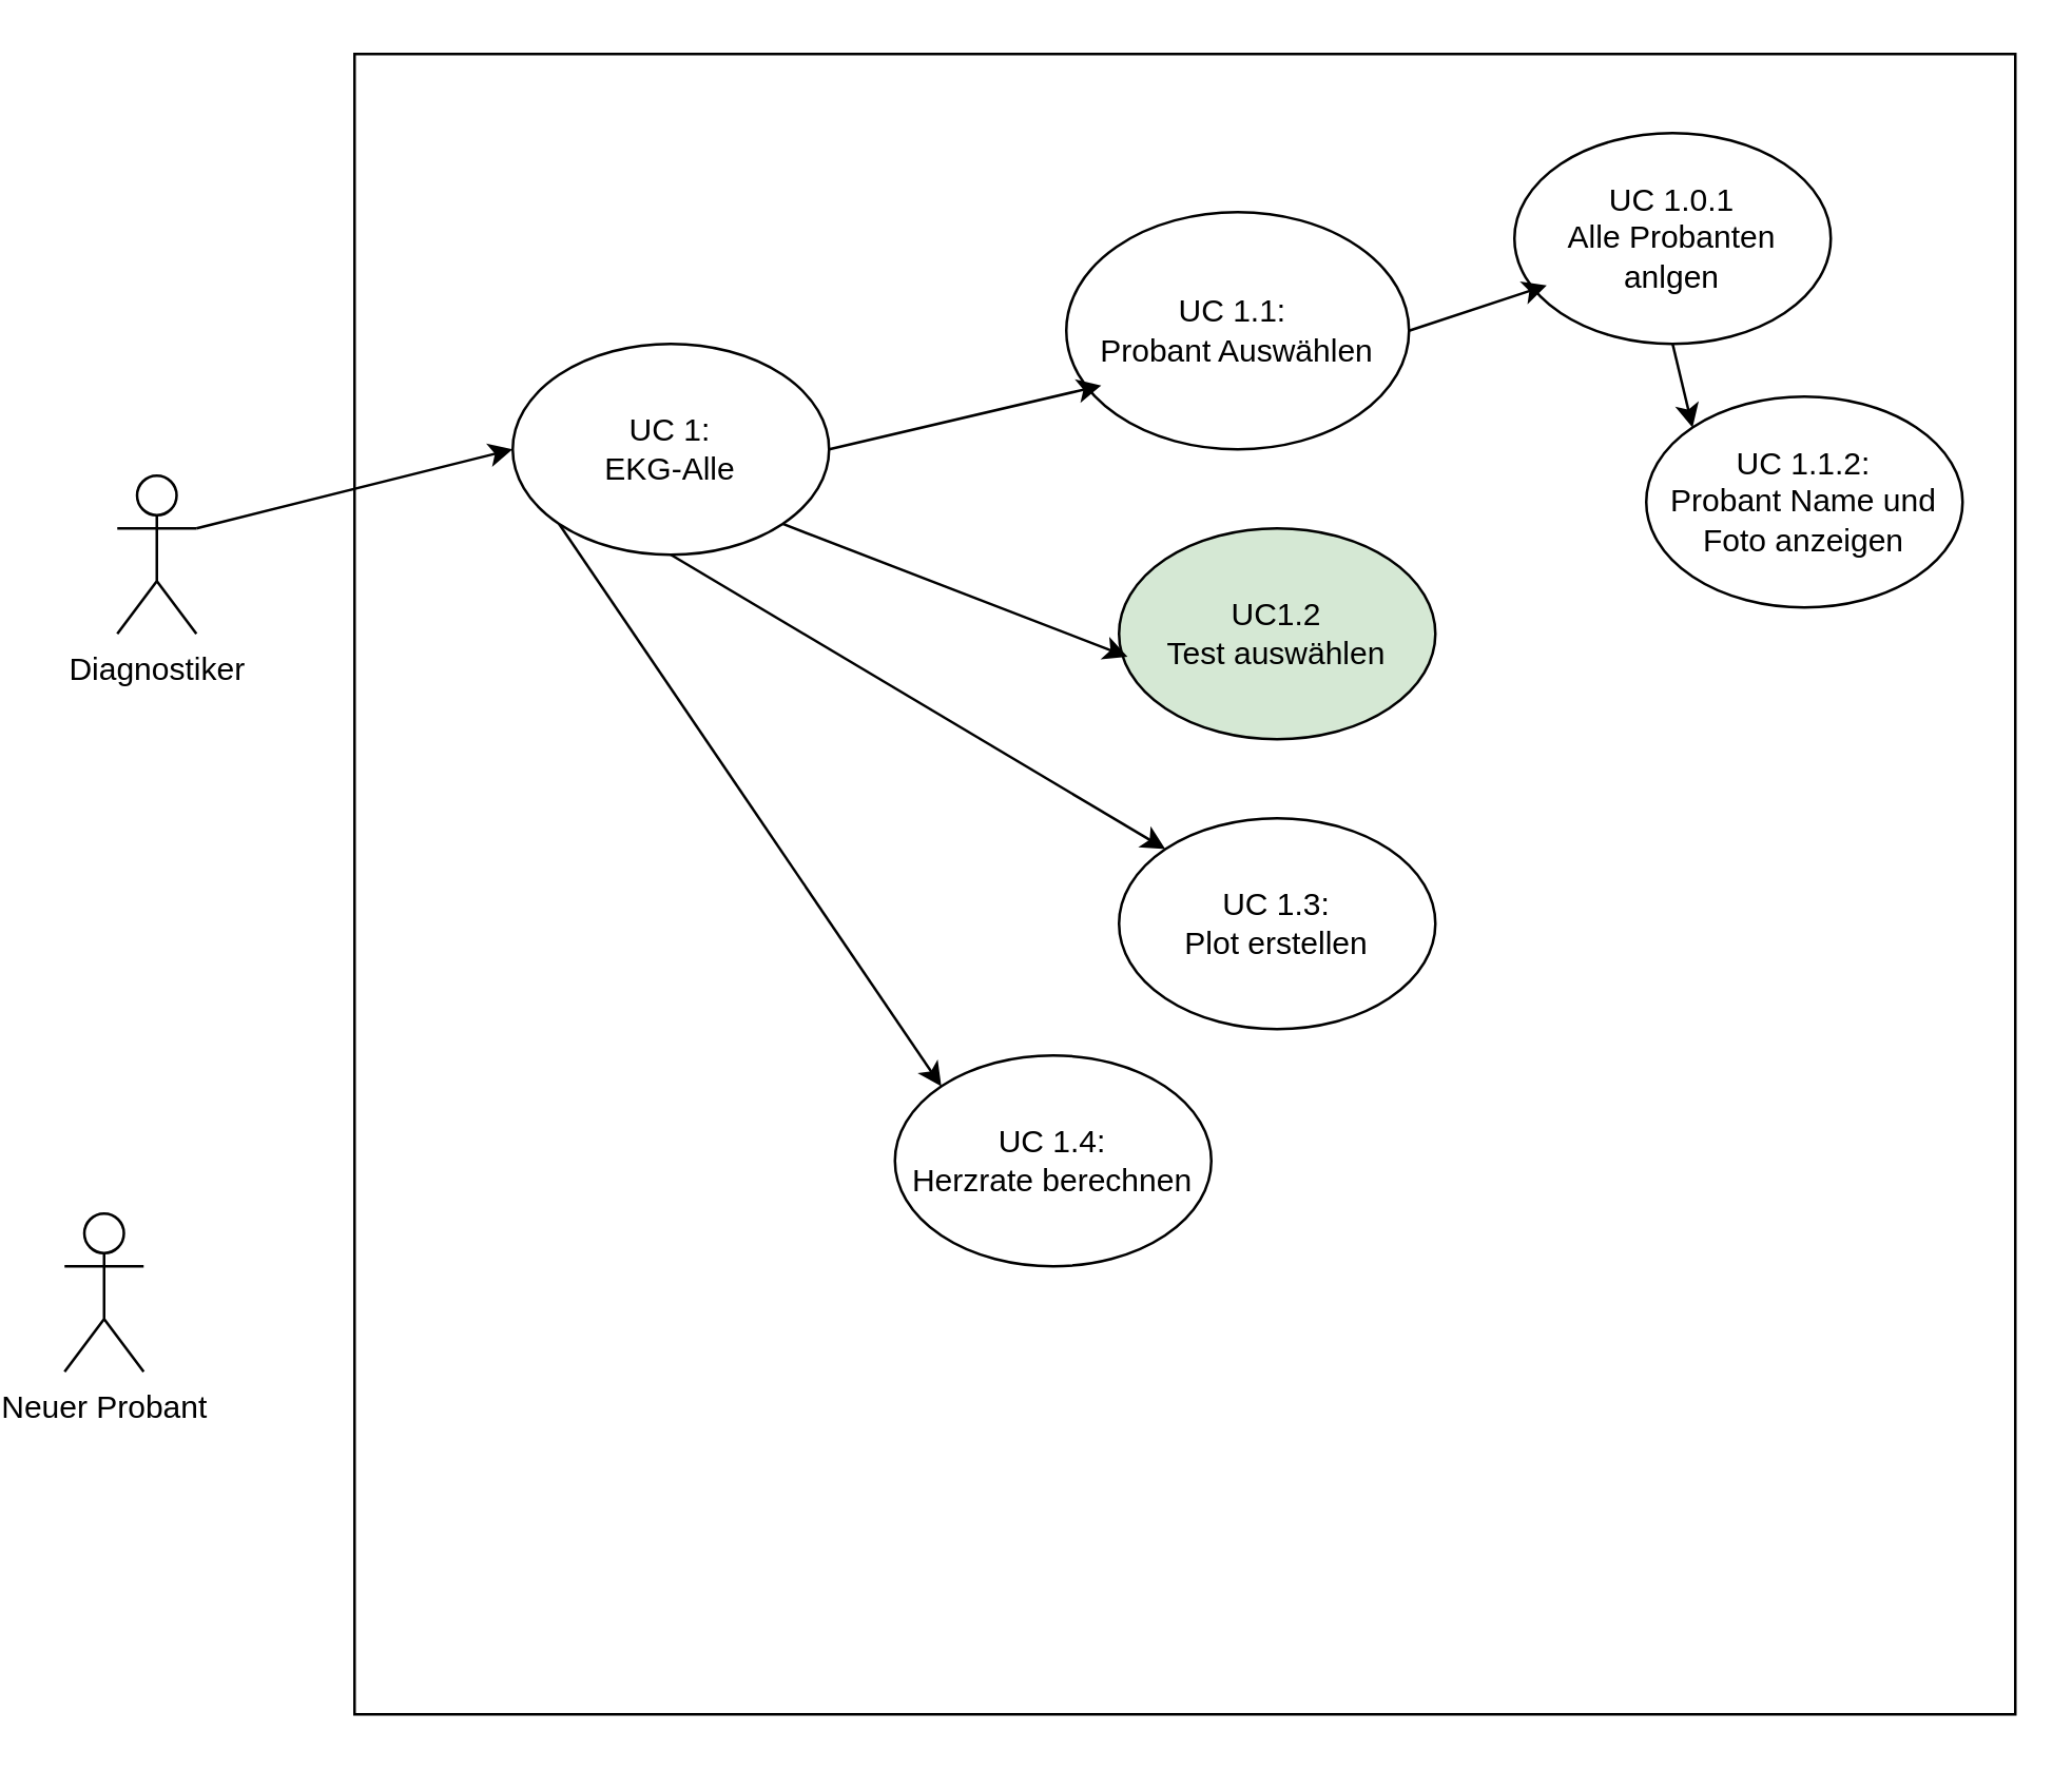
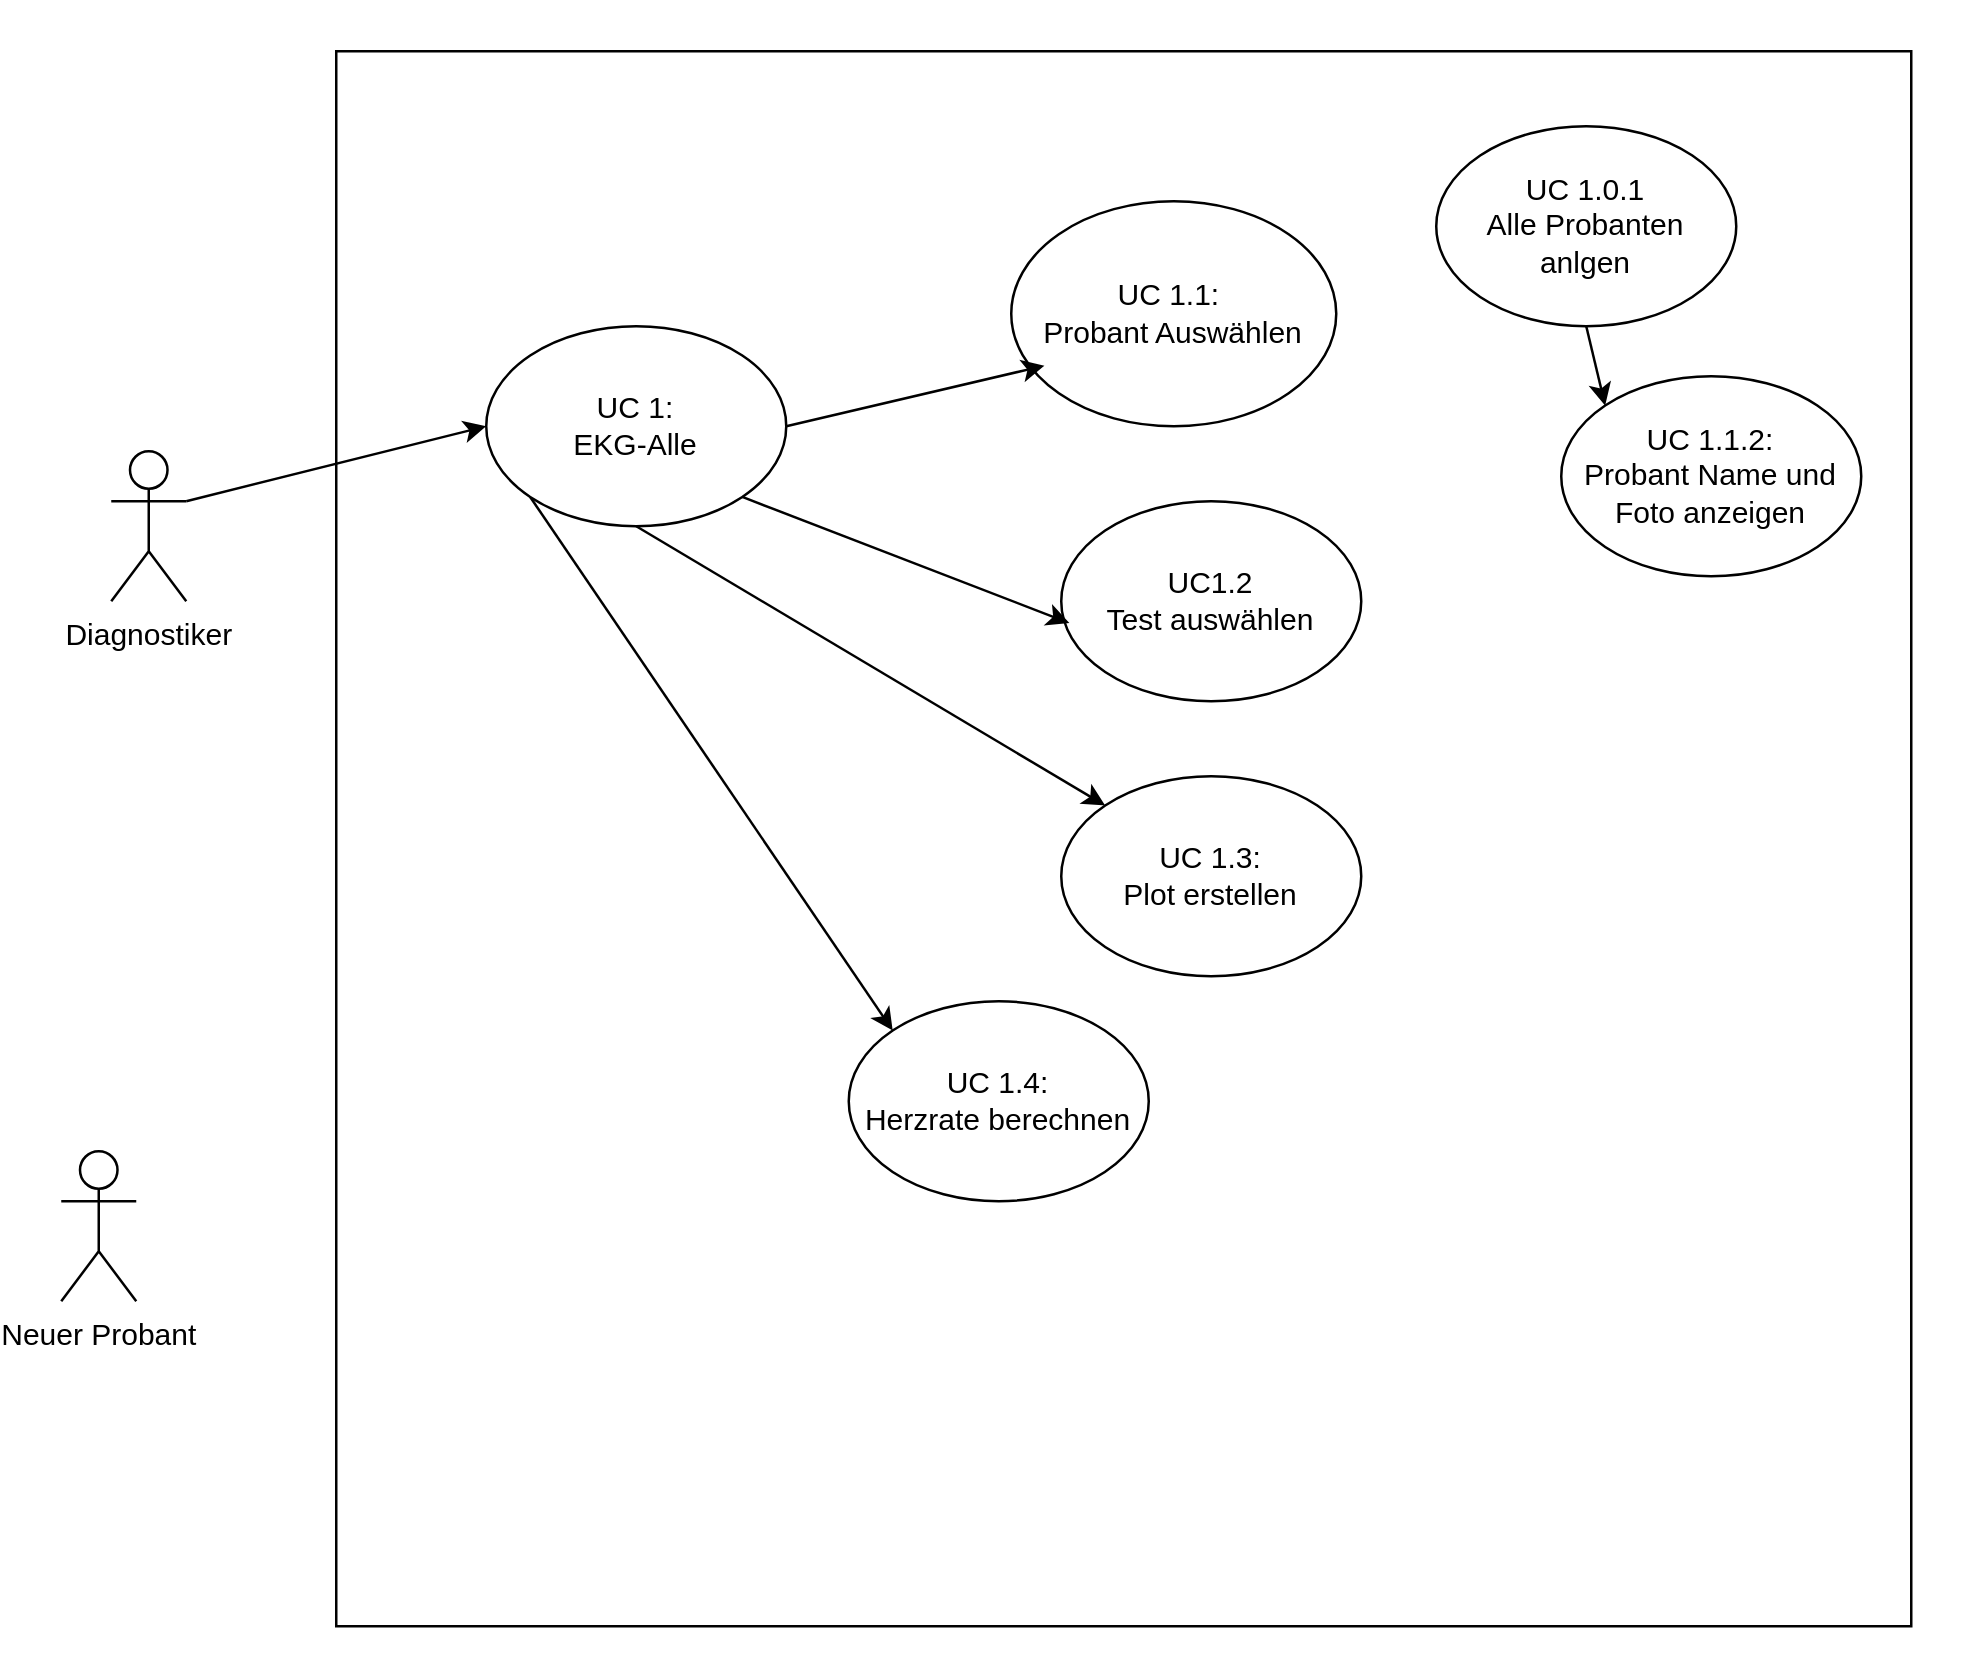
  <mxCell id="0" />
  <mxCell id="1" parent="0" />
  <mxCell id="2" value="" style="whiteSpace=wrap;html=1;aspect=fixed;" vertex="1" parent="1"><mxGeometry x="130" y="20" width="630" height="630" as="geometry" /></mxCell>
  <mxCell id="3" style="edgeStyle=none;html=1;exitX=1;exitY=0.333;exitDx=0;exitDy=0;exitPerimeter=0;entryX=0;entryY=0.5;entryDx=0;entryDy=0;" edge="1" parent="1" source="4" target="9"><mxGeometry relative="1" as="geometry" /></mxCell>
  <mxCell id="4" value="Diagnostiker" style="shape=umlActor;verticalLabelPosition=bottom;verticalAlign=top;html=1;outlineConnect=0;" vertex="1" parent="1"><mxGeometry x="40" y="180" width="30" height="60" as="geometry" /></mxCell>
  <mxCell id="5" value="UC 1.1:&amp;nbsp;&lt;br&gt;Probant Auswählen" style="ellipse;whiteSpace=wrap;html=1;" vertex="1" parent="1"><mxGeometry x="400" y="80" width="130" height="90" as="geometry" /></mxCell>
  <mxCell id="6" value="UC 1.1.2:&lt;br&gt;Probant Name und Foto anzeigen" style="ellipse;whiteSpace=wrap;html=1;" vertex="1" parent="1"><mxGeometry x="620" y="150" width="120" height="80" as="geometry" /></mxCell>
  <mxCell id="7" style="edgeStyle=none;html=1;exitX=0.5;exitY=1;exitDx=0;exitDy=0;entryX=0;entryY=0;entryDx=0;entryDy=0;" edge="1" parent="1" source="9" target="11"><mxGeometry relative="1" as="geometry" /></mxCell>
  <mxCell id="8" style="edgeStyle=none;html=1;exitX=0;exitY=1;exitDx=0;exitDy=0;entryX=0;entryY=0;entryDx=0;entryDy=0;" edge="1" parent="1" source="9" target="12"><mxGeometry relative="1" as="geometry" /></mxCell>
  <mxCell id="9" value="UC 1:&lt;br&gt;EKG-Alle" style="ellipse;whiteSpace=wrap;html=1;" vertex="1" parent="1"><mxGeometry x="190" y="130" width="120" height="80" as="geometry" /></mxCell>
- <mxCell id="10" value="UC1.2&lt;br&gt;Test auswählen" style="ellipse;whiteSpace=wrap;html=1;fillColor=#d5e8d4;" vertex="1" parent="1"><mxGeometry x="420" y="200" width="120" height="80" as="geometry" /></mxCell>
+ <mxCell id="10" value="UC1.2&lt;br&gt;Test auswählen" style="ellipse;whiteSpace=wrap;html=1;" vertex="1" parent="1"><mxGeometry x="420" y="200" width="120" height="80" as="geometry" /></mxCell>
  <mxCell id="11" value="UC 1.3:&lt;br&gt;Plot erstellen" style="ellipse;whiteSpace=wrap;html=1;" vertex="1" parent="1"><mxGeometry x="420" y="310" width="120" height="80" as="geometry" /></mxCell>
  <mxCell id="12" value="UC 1.4:&lt;br&gt;Herzrate berechnen" style="ellipse;whiteSpace=wrap;html=1;" vertex="1" parent="1"><mxGeometry x="335" y="400" width="120" height="80" as="geometry" /></mxCell>
  <mxCell id="13" style="edgeStyle=none;html=1;exitX=0.5;exitY=1;exitDx=0;exitDy=0;entryX=0;entryY=0;entryDx=0;entryDy=0;" edge="1" parent="1" source="14" target="6"><mxGeometry relative="1" as="geometry" /></mxCell>
  <mxCell id="14" value="UC 1.0.1&lt;br&gt;Alle Probanten anlgen" style="ellipse;whiteSpace=wrap;html=1;" vertex="1" parent="1"><mxGeometry x="570" y="50" width="120" height="80" as="geometry" /></mxCell>
  <mxCell id="15" style="edgeStyle=none;html=1;exitX=1;exitY=0.5;exitDx=0;exitDy=0;entryX=0.102;entryY=0.731;entryDx=0;entryDy=0;entryPerimeter=0;" edge="1" parent="1" source="9" target="5"><mxGeometry relative="1" as="geometry" /></mxCell>
- <mxCell id="16" style="edgeStyle=none;html=1;exitX=1;exitY=0.5;exitDx=0;exitDy=0;entryX=0.102;entryY=0.722;entryDx=0;entryDy=0;entryPerimeter=0;" edge="1" parent="1" source="5" target="14"><mxGeometry relative="1" as="geometry" /></mxCell>
  <mxCell id="17" style="edgeStyle=none;html=1;exitX=1;exitY=1;exitDx=0;exitDy=0;entryX=0.027;entryY=0.609;entryDx=0;entryDy=0;entryPerimeter=0;" edge="1" parent="1" source="9" target="10"><mxGeometry relative="1" as="geometry" /></mxCell>
  <mxCell id="18" value="Neuer Probant" style="shape=umlActor;verticalLabelPosition=bottom;verticalAlign=top;html=1;outlineConnect=0;" vertex="1" parent="1"><mxGeometry x="20" y="460" width="30" height="60" as="geometry" /></mxCell>
